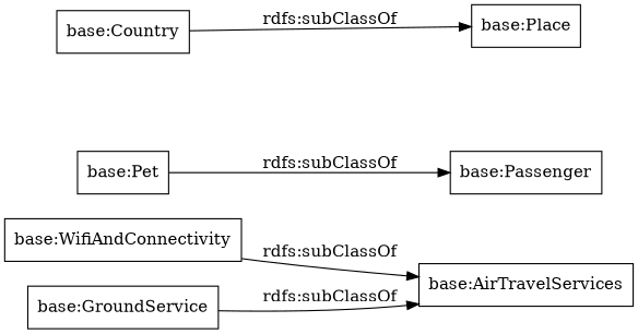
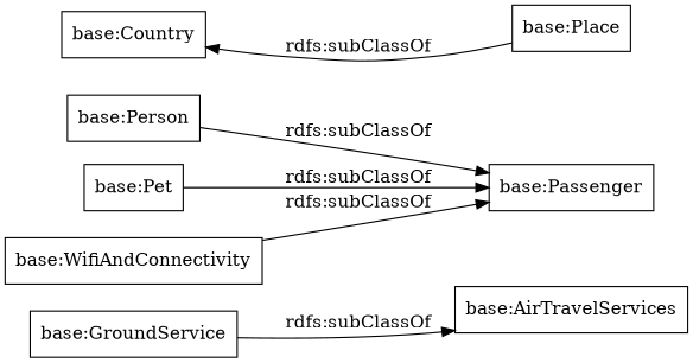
  digraph {
    rankdir=LR
    node [color=black shape=rectangle]
+   "base:Person"
    "base:Passenger"
    "base:Pet"
    "base:WifiAndConnectivity"
    "base:AirTravelServices"
    "base:GroundService"
    "base:Country"
    "base:Place"
+   "base:Person" -> "base:Passenger" [label="rdfs:subClassOf"]
    "base:Pet" -> "base:Passenger" [label="rdfs:subClassOf"]
-   "base:WifiAndConnectivity" -> "base:AirTravelServices" [label="rdfs:subClassOf"]
+   "base:WifiAndConnectivity" -> "base:Passenger" [label="rdfs:subClassOf"]
    "base:GroundService" -> "base:AirTravelServices" [label="rdfs:subClassOf"]
-   "base:Country" -> "base:Place" [label="rdfs:subClassOf"]
+   "base:Place" -> "base:Country" [label="rdfs:subClassOf"]
  }
